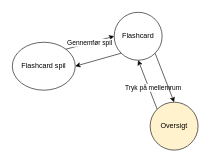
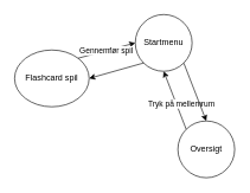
  <mxCell id="0" />
  <mxCell id="1" parent="0" />
  <mxCell id="2" value="" style="endArrow=classic;html=1;rounded=0;entryX=0.5;entryY=1;entryDx=0;entryDy=0;exitX=0;exitY=0;exitDx=0;exitDy=0;" edge="1" parent="1" source="7" target="5"><mxGeometry relative="1" as="geometry"><mxPoint x="220" y="170" as="sourcePoint" /><mxPoint x="320" y="200" as="targetPoint" /></mxGeometry></mxCell>
  <mxCell id="3" value="Tryk på mellemrum" style="edgeLabel;html=1;align=center;verticalAlign=middle;resizable=0;points=[];" vertex="1" connectable="0" parent="2"><mxGeometry x="0.004" y="-1" relative="1" as="geometry"><mxPoint x="8" y="5" as="offset" /></mxGeometry></mxCell>
  <mxCell id="4" value="" style="endArrow=classic;html=1;rounded=0;exitX=1;exitY=1;exitDx=0;exitDy=0;entryX=0.5;entryY=0;entryDx=0;entryDy=0;" edge="1" parent="1" source="5" target="7"><mxGeometry width="50" height="50" relative="1" as="geometry"><mxPoint x="250" y="230" as="sourcePoint" /><mxPoint x="350" y="260" as="targetPoint" /></mxGeometry></mxCell>
- <mxCell id="5" value="Flashcard" style="ellipse;whiteSpace=wrap;html=1;aspect=fixed;" vertex="1" parent="1"><mxGeometry x="190" y="20" width="80" height="80" as="geometry" /></mxCell>
+ <mxCell id="5" value="Startmenu" style="ellipse;whiteSpace=wrap;html=1;aspect=fixed;" vertex="1" parent="1"><mxGeometry x="190" y="20" width="80" height="80" as="geometry" /></mxCell>
  <mxCell id="6" value="Flashcard spil" style="ellipse;whiteSpace=wrap;html=1;aspect=fixed;" vertex="1" parent="1"><mxGeometry x="20" y="70" width="105" height="80" as="geometry" /></mxCell>
- <mxCell id="7" value="Oversigt" style="ellipse;whiteSpace=wrap;html=1;aspect=fixed;fillColor=#fff2cc;" vertex="1" parent="1"><mxGeometry x="250" y="170" width="80" height="80" as="geometry" /></mxCell>
+ <mxCell id="7" value="Oversigt" style="ellipse;whiteSpace=wrap;html=1;aspect=fixed;" vertex="1" parent="1"><mxGeometry x="250" y="170" width="80" height="80" as="geometry" /></mxCell>
  <mxCell id="8" value="" style="endArrow=classic;html=1;rounded=0;entryX=0;entryY=0.5;entryDx=0;entryDy=0;exitX=1;exitY=0;exitDx=0;exitDy=0;" edge="1" parent="1" source="6" target="5"><mxGeometry width="50" height="50" relative="1" as="geometry"><mxPoint x="100" y="240" as="sourcePoint" /><mxPoint x="150" y="190" as="targetPoint" /></mxGeometry></mxCell>
  <mxCell id="9" value="Gennemfør spil" style="edgeLabel;html=1;align=center;verticalAlign=middle;resizable=0;points=[];" vertex="1" connectable="0" parent="8"><mxGeometry x="-0.02" y="1" relative="1" as="geometry"><mxPoint as="offset" /></mxGeometry></mxCell>
  <mxCell id="10" value="" style="endArrow=classic;html=1;rounded=0;exitX=0;exitY=1;exitDx=0;exitDy=0;entryX=1;entryY=0.5;entryDx=0;entryDy=0;" edge="1" parent="1" source="5" target="6"><mxGeometry width="50" height="50" relative="1" as="geometry"><mxPoint x="10" y="240" as="sourcePoint" /><mxPoint x="130" y="140" as="targetPoint" /></mxGeometry></mxCell>
